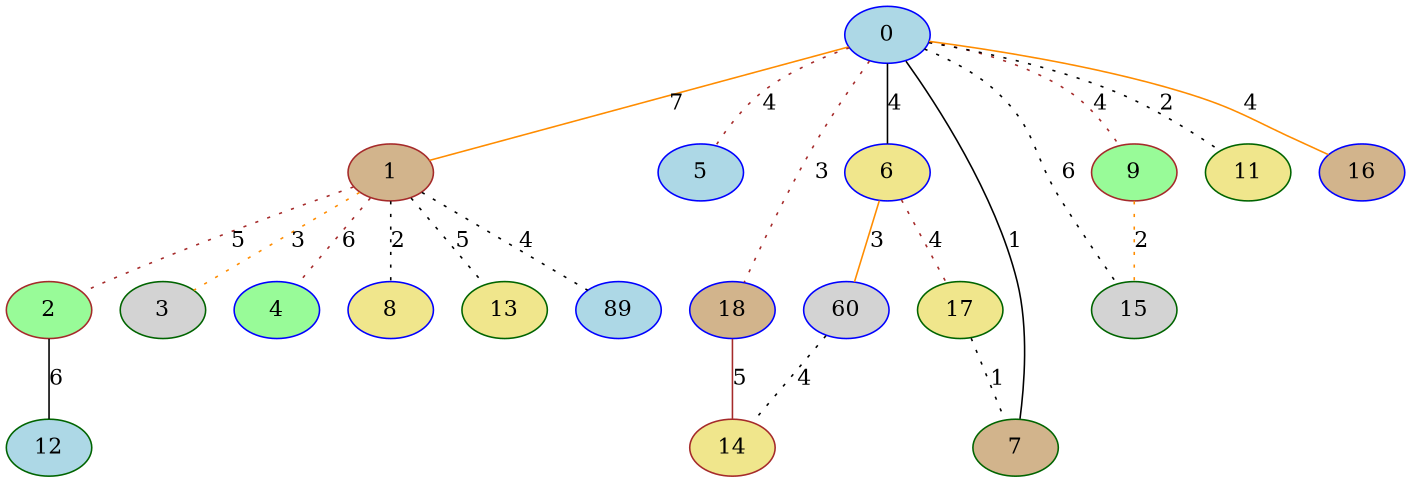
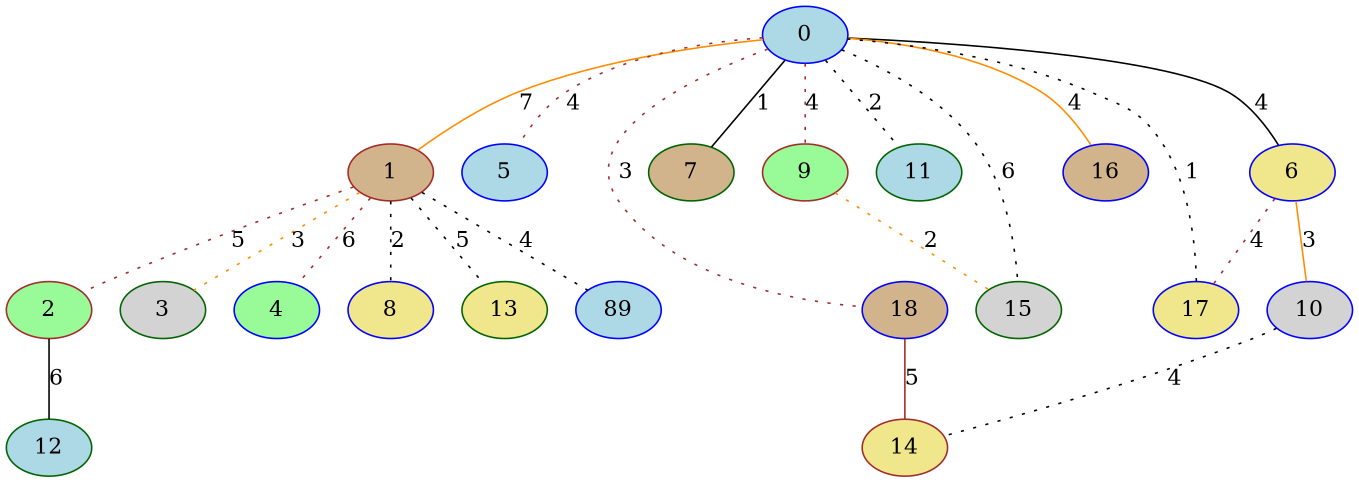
  graph {
    node [color=blue fillcolor=lightblue habit=10 style=filled x=5 y=4]
    edge [color=black style=dotted weight=4]
    0 [habit=3]
    1 [color=brown fillcolor=tan x=7 y=7]
    5 [habit=1 y=2]
    6 [fillcolor=khaki habit=7 x=3 y=7]
    7 [color=darkgreen fillcolor=tan habit=12 x=6]
    9 [color=brown fillcolor=palegreen habit=7 x=7 y=2]
-   11 [color=darkgreen fillcolor=khaki habit=11 y=6]
+   11 [color=darkgreen habit=11 y=6]
    15 [color=darkgreen fillcolor=lightgrey habit=7 x=6 y=1]
    16 [fillcolor=tan habit=5 x=4 y=2]
    18 [fillcolor=tan habit=4 x=3]
    2 [base=1 color=brown fillcolor=palegreen habit=6 x=6 y=10]
    3 [color=darkgreen fillcolor=lightgrey x=9 y=8]
    4 [fillcolor=palegreen habit=2 x=9 y=10]
    8 [fillcolor=khaki x=7 y=10]
    13 [color=darkgreen fillcolor=khaki habit=2 x=10 y=7]
    n16 [habit=4 label=89 x=9 y=5]
-   10 [fillcolor=lightgrey habit=8 x=1 y=7 label=60]
-   17 [color=darkgreen fillcolor=khaki habit=6 x=4 y=5]
+   10 [fillcolor=lightgrey habit=8 x=1 y=7]
+   17 [fillcolor=khaki habit=6 x=4 y=5]
    14 [base=2 color=brown fillcolor=khaki habit=6 x=1]
    12 [color=darkgreen habit=4 x=4 y=9]
    0 -- 1 [color=darkorange label=7 style=solid weight=7]
    0 -- 5 [color=brown label=4]
    0 -- 6 [label=4 style=solid]
    0 -- 7 [label=1 style=solid weight=1]
    0 -- 9 [color=brown label=4]
    0 -- 11 [label=2 weight=2]
    0 -- 15 [label=6 weight=6]
    0 -- 16 [color=darkorange label=4 style=solid]
    0 -- 18 [color=brown label=3 weight=3]
    1 -- 2 [color=brown label=5 weight=5]
    1 -- 3 [color=darkorange label=3 weight=3]
    1 -- 4 [color=brown label=6 weight=6]
    1 -- 8 [label=2]
    1 -- 13 [label=5 weight=5]
    1 -- n16 [label=4]
    6 -- 10 [color=darkorange label=3 style=solid weight=3]
    6 -- 17 [color=brown label=4]
    9 -- 15 [color=darkorange label=2 weight=2]
    18 -- 14 [color=brown label=5 style=solid weight=5]
    2 -- 12 [label=6 style=solid weight=6]
    10 -- 14 [label=4]
-   17 -- 7 [label=1 weight=1]
+   17 -- 0 [label=1 weight=1]
  }
